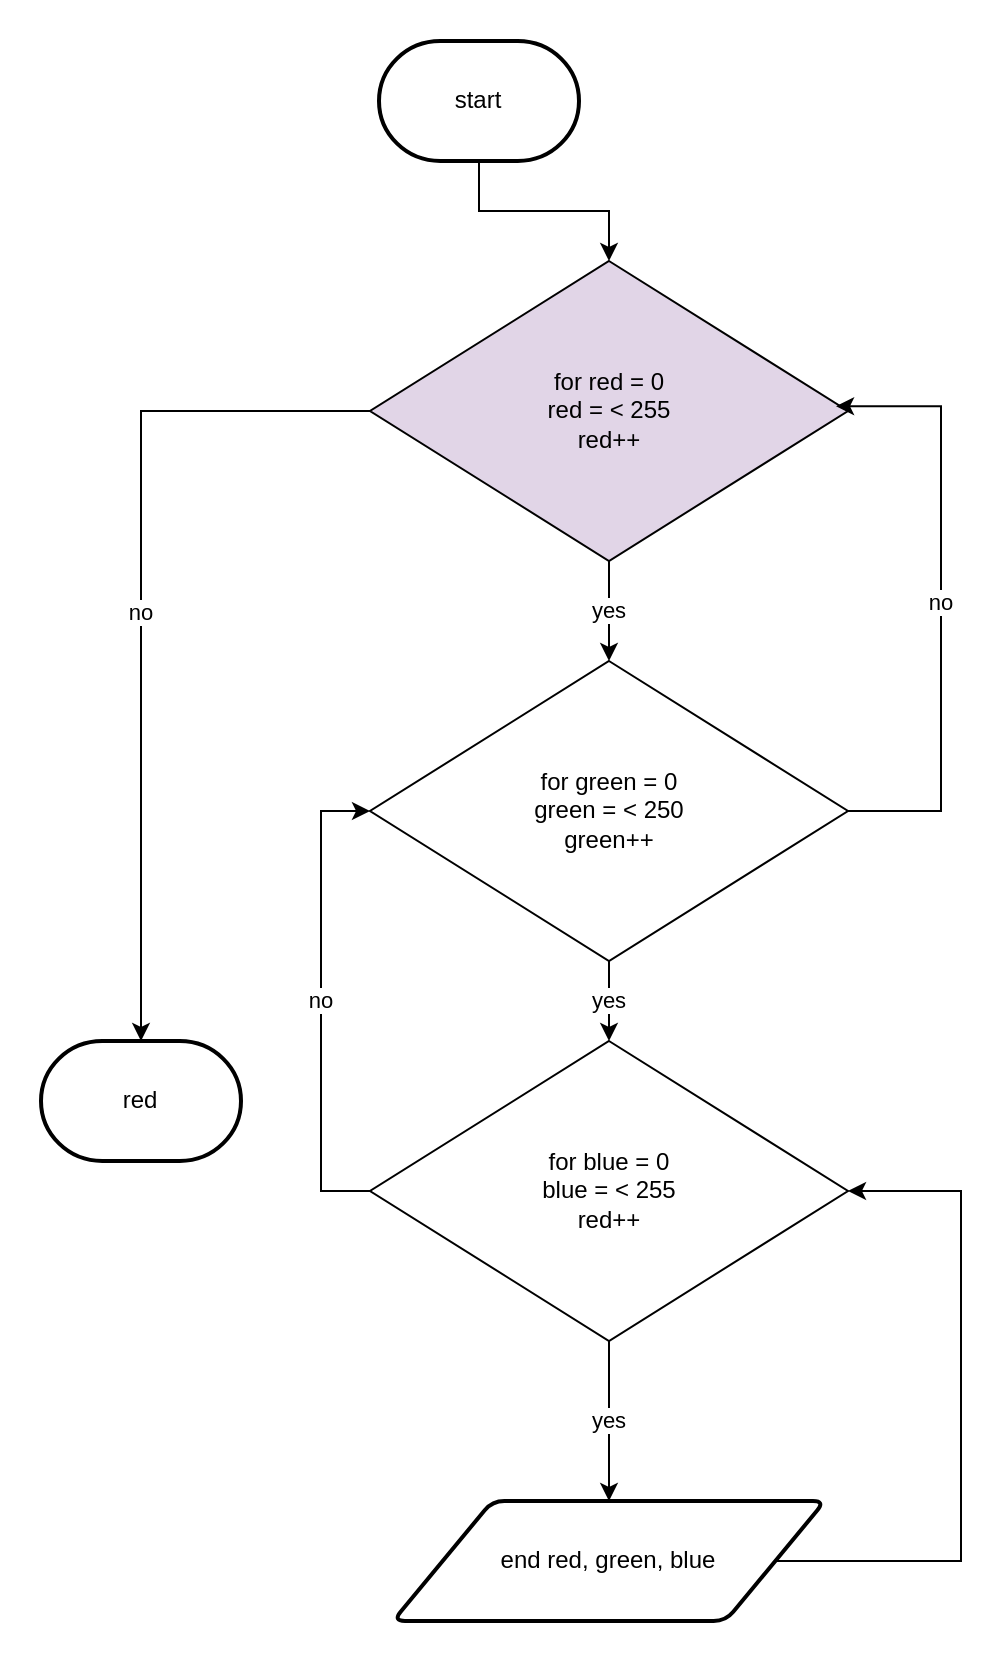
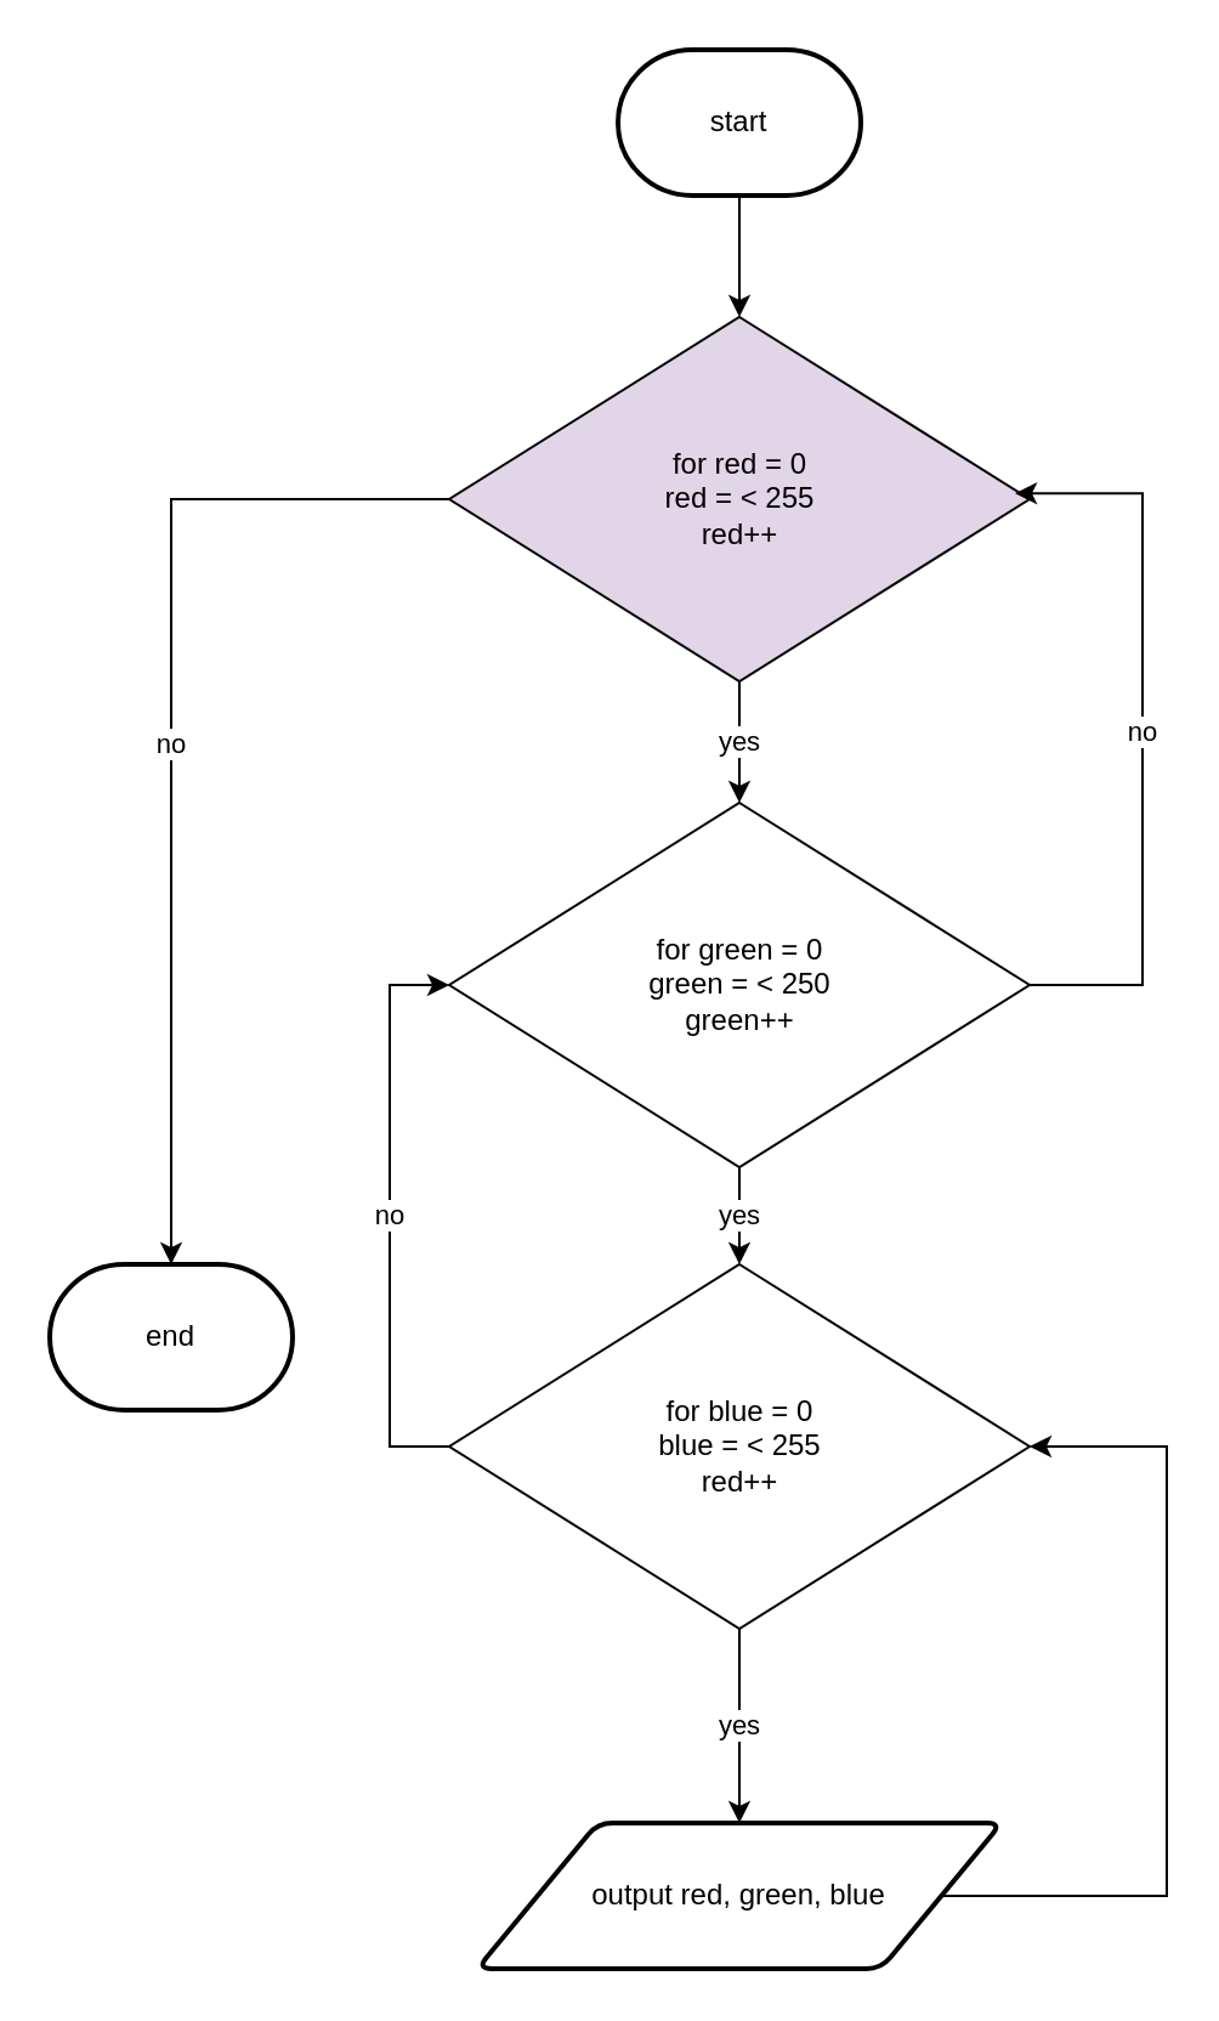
  <mxCell id="0" />
  <mxCell id="1" parent="0" />
  <mxCell id="2" style="edgeStyle=orthogonalEdgeStyle;shape=connector;rounded=0;html=1;exitX=0.5;exitY=1;exitDx=0;exitDy=0;exitPerimeter=0;entryX=0.5;entryY=0;entryDx=0;entryDy=0;labelBackgroundColor=default;fontFamily=Helvetica;fontSize=11;fontColor=default;endArrow=classic;strokeColor=default;" parent="1" source="3" target="9" edge="1"><mxGeometry relative="1" as="geometry" /></mxCell>
- <mxCell id="3" value="start" style="strokeWidth=2;html=1;shape=mxgraph.flowchart.terminator;whiteSpace=wrap;" parent="1" vertex="1"><mxGeometry x="189" y="20" width="100" height="60" as="geometry" /></mxCell>
+ <mxCell id="3" value="start" style="strokeWidth=2;html=1;shape=mxgraph.flowchart.terminator;whiteSpace=wrap;" parent="1" vertex="1"><mxGeometry x="254" y="20" width="100" height="60" as="geometry" /></mxCell>
  <mxCell id="4" style="edgeStyle=orthogonalEdgeStyle;shape=connector;rounded=0;html=1;exitX=1;exitY=0.5;exitDx=0;exitDy=0;entryX=1;entryY=0.5;entryDx=0;entryDy=0;labelBackgroundColor=default;fontFamily=Helvetica;fontSize=11;fontColor=default;endArrow=classic;strokeColor=default;" edge="1" parent="1" source="5" target="15"><mxGeometry relative="1" as="geometry"><Array as="points"><mxPoint x="480" y="780" /><mxPoint x="480" y="595" /></Array></mxGeometry></mxCell>
- <mxCell id="5" value="end red, green, blue" style="shape=parallelogram;html=1;strokeWidth=2;perimeter=parallelogramPerimeter;whiteSpace=wrap;rounded=1;arcSize=12;size=0.23;" parent="1" vertex="1"><mxGeometry x="196" y="750" width="216" height="60" as="geometry" /></mxCell>
- <mxCell id="6" value="red" style="strokeWidth=2;html=1;shape=mxgraph.flowchart.terminator;whiteSpace=wrap;" parent="1" vertex="1"><mxGeometry x="20" y="520" width="100" height="60" as="geometry" /></mxCell>
+ <mxCell id="5" value="output red, green, blue" style="shape=parallelogram;html=1;strokeWidth=2;perimeter=parallelogramPerimeter;whiteSpace=wrap;rounded=1;arcSize=12;size=0.23;" parent="1" vertex="1"><mxGeometry x="196" y="750" width="216" height="60" as="geometry" /></mxCell>
+ <mxCell id="6" value="end" style="strokeWidth=2;html=1;shape=mxgraph.flowchart.terminator;whiteSpace=wrap;" parent="1" vertex="1"><mxGeometry x="20" y="520" width="100" height="60" as="geometry" /></mxCell>
  <mxCell id="7" value="yes" style="edgeStyle=orthogonalEdgeStyle;shape=connector;rounded=0;html=1;exitX=0.5;exitY=1;exitDx=0;exitDy=0;entryX=0.5;entryY=0;entryDx=0;entryDy=0;labelBackgroundColor=default;fontFamily=Helvetica;fontSize=11;fontColor=default;endArrow=classic;strokeColor=default;" parent="1" source="9" target="12" edge="1"><mxGeometry relative="1" as="geometry" /></mxCell>
  <mxCell id="8" value="no" style="edgeStyle=orthogonalEdgeStyle;shape=connector;rounded=0;html=1;exitX=0;exitY=0.5;exitDx=0;exitDy=0;entryX=0.5;entryY=0;entryDx=0;entryDy=0;entryPerimeter=0;labelBackgroundColor=default;fontFamily=Helvetica;fontSize=11;fontColor=default;endArrow=classic;strokeColor=default;" edge="1" parent="1" source="9" target="6"><mxGeometry relative="1" as="geometry" /></mxCell>
  <mxCell id="9" value="for red = 0&lt;br&gt;red = &amp;lt; 255&lt;br&gt;red++" style="rhombus;whiteSpace=wrap;html=1;fillColor=#e1d5e7;" parent="1" vertex="1"><mxGeometry x="184.5" y="130" width="239" height="150" as="geometry" /></mxCell>
  <mxCell id="10" value="yes" style="edgeStyle=orthogonalEdgeStyle;shape=connector;rounded=0;html=1;exitX=0.5;exitY=1;exitDx=0;exitDy=0;entryX=0.5;entryY=0;entryDx=0;entryDy=0;labelBackgroundColor=default;fontFamily=Helvetica;fontSize=11;fontColor=default;endArrow=classic;strokeColor=default;" parent="1" source="12" target="15" edge="1"><mxGeometry relative="1" as="geometry" /></mxCell>
  <mxCell id="11" value="no" style="edgeStyle=orthogonalEdgeStyle;shape=connector;rounded=0;html=1;exitX=1;exitY=0.5;exitDx=0;exitDy=0;entryX=0.975;entryY=0.484;entryDx=0;entryDy=0;entryPerimeter=0;labelBackgroundColor=default;fontFamily=Helvetica;fontSize=11;fontColor=default;endArrow=classic;strokeColor=default;" edge="1" parent="1" source="12" target="9"><mxGeometry relative="1" as="geometry"><Array as="points"><mxPoint x="470" y="405" /><mxPoint x="470" y="203" /></Array></mxGeometry></mxCell>
  <mxCell id="12" value="for green = 0&lt;br&gt;green = &amp;lt; 250&lt;br&gt;green++" style="rhombus;whiteSpace=wrap;html=1;" parent="1" vertex="1"><mxGeometry x="184.5" y="330" width="239" height="150" as="geometry" /></mxCell>
  <mxCell id="13" value="yes" style="edgeStyle=orthogonalEdgeStyle;shape=connector;rounded=0;html=1;exitX=0.5;exitY=1;exitDx=0;exitDy=0;entryX=0.5;entryY=0;entryDx=0;entryDy=0;labelBackgroundColor=default;fontFamily=Helvetica;fontSize=11;fontColor=default;endArrow=classic;strokeColor=default;" parent="1" source="15" target="5" edge="1"><mxGeometry relative="1" as="geometry" /></mxCell>
  <mxCell id="14" value="no" style="edgeStyle=orthogonalEdgeStyle;shape=connector;rounded=0;html=1;exitX=0;exitY=0.5;exitDx=0;exitDy=0;entryX=0;entryY=0.5;entryDx=0;entryDy=0;labelBackgroundColor=default;fontFamily=Helvetica;fontSize=11;fontColor=default;endArrow=classic;strokeColor=default;" edge="1" parent="1" source="15" target="12"><mxGeometry relative="1" as="geometry"><Array as="points"><mxPoint x="160" y="595" /><mxPoint x="160" y="405" /></Array></mxGeometry></mxCell>
  <mxCell id="15" value="for blue = 0&lt;br&gt;blue = &amp;lt; 255&lt;br&gt;red++" style="rhombus;whiteSpace=wrap;html=1;" parent="1" vertex="1"><mxGeometry x="184.5" y="520" width="239" height="150" as="geometry" /></mxCell>
